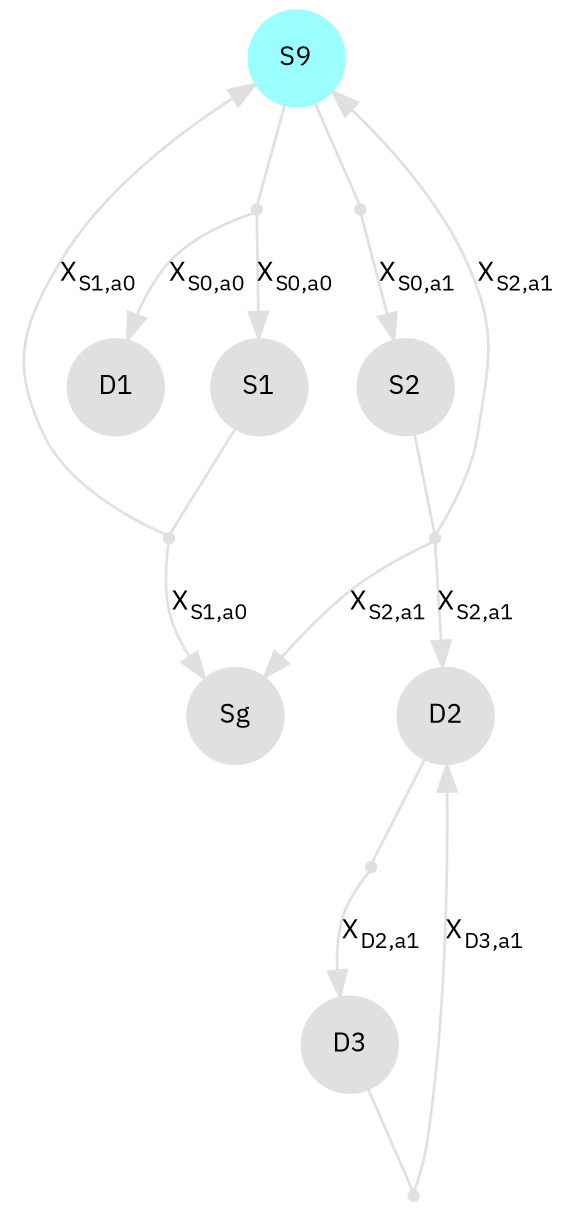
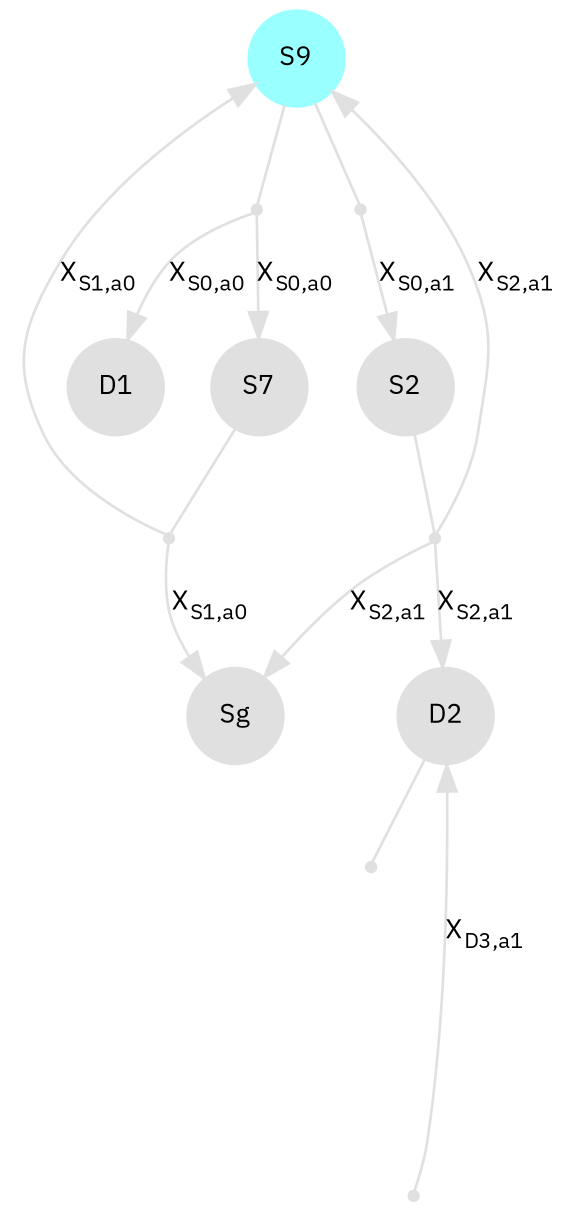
  digraph {
    fontname="IBM Plex Sans"
    node [color="#E0E0E0" fontname="IBM Plex Sans" fontsize=10 shape=circle style=filled]
    edge [color="#E0E0E0" fontname="IBM Plex Sans" fontsize=10]
    n1 [color="#99FFFF" fillcolor="#99FFFF	" label=S9]
    S0a0 [shape=point]
    S0a1 [shape=point]
-   n4 [fillcolor="#E0E0E0" label=S1]
+   n4 [fillcolor="#E0E0E0" label=S7]
    n5 [fillcolor="#E0E0E0" label=D1]
    n6 [fillcolor="#E0E0E0" label=S2]
    S1a0 [shape=point]
    n8 [fillcolor="#E0E0E0" label=Sg]
    S2a1 [shape=point]
    n10 [fillcolor="#E0E0E0" label=D2]
    D2a1 [shape=point]
-   n12 [fillcolor="#E0E0E0" label=D3]
    D3a1 [shape=point]
    n1 -> S0a0 [arrowhead=none]
    n1 -> S0a1 [arrowhead=none]
    S0a0 -> n4 [label=<X<SUB>S0,a0</SUB>>]
    S0a0 -> n5 [label=<X<SUB>S0,a0</SUB>>]
    S0a1 -> n6 [label=<X<SUB>S0,a1</SUB>>]
    n4 -> S1a0 [arrowhead=none]
    n6 -> S2a1 [arrowhead=none]
    S1a0 -> n1 [label=<X<SUB>S1,a0</SUB>>]
    S1a0 -> n8 [label=<X<SUB>S1,a0</SUB>>]
    S2a1 -> n1 [label=<X<SUB>S2,a1</SUB>>]
    S2a1 -> n8 [label=<X<SUB>S2,a1</SUB>>]
    S2a1 -> n10 [label=<X<SUB>S2,a1</SUB>>]
    n10 -> D2a1 [arrowhead=none]
-   D2a1 -> n12 [label=<X<SUB>D2,a1</SUB>>]
-   n12 -> D3a1 [arrowhead=none]
    D3a1 -> n10 [label=<X<SUB>D3,a1</SUB>>]
  }
